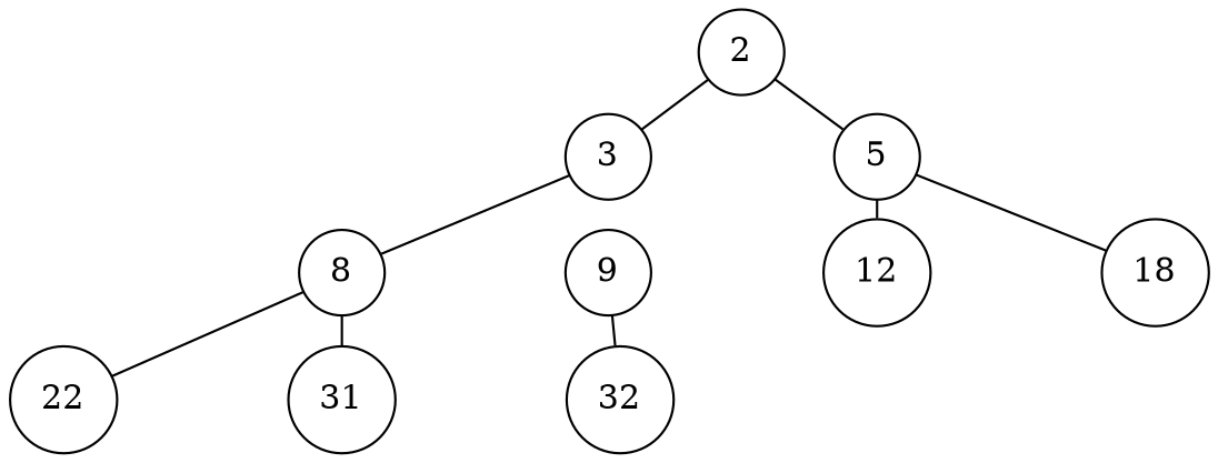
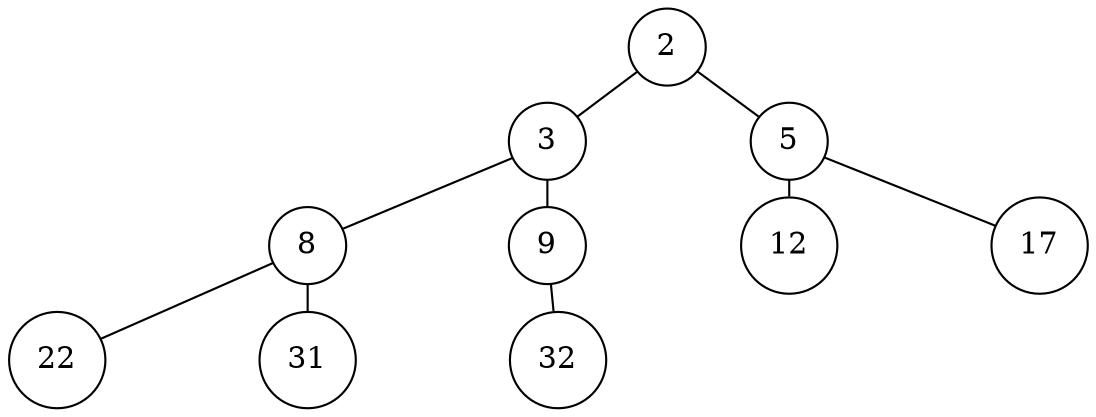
  digraph {
    nodesep=1
    ordering=out
    ranksep=0.1
    node [shape=circle]
    edge [arrowhead=none arrowsize=0.8 arrowtail=none]
    2
    3
    5
    8
    9
    12
-   17 [label=18]
+   17
    n8 [label=22]
    n9 [label=31]
    32
    2 -> 3
    2 -> 5
    3 -> 8
+   3 -> 9
    5 -> 12
    5 -> 17
    8 -> n8
    8 -> n9
    9 -> 32 [side=left]
  }
